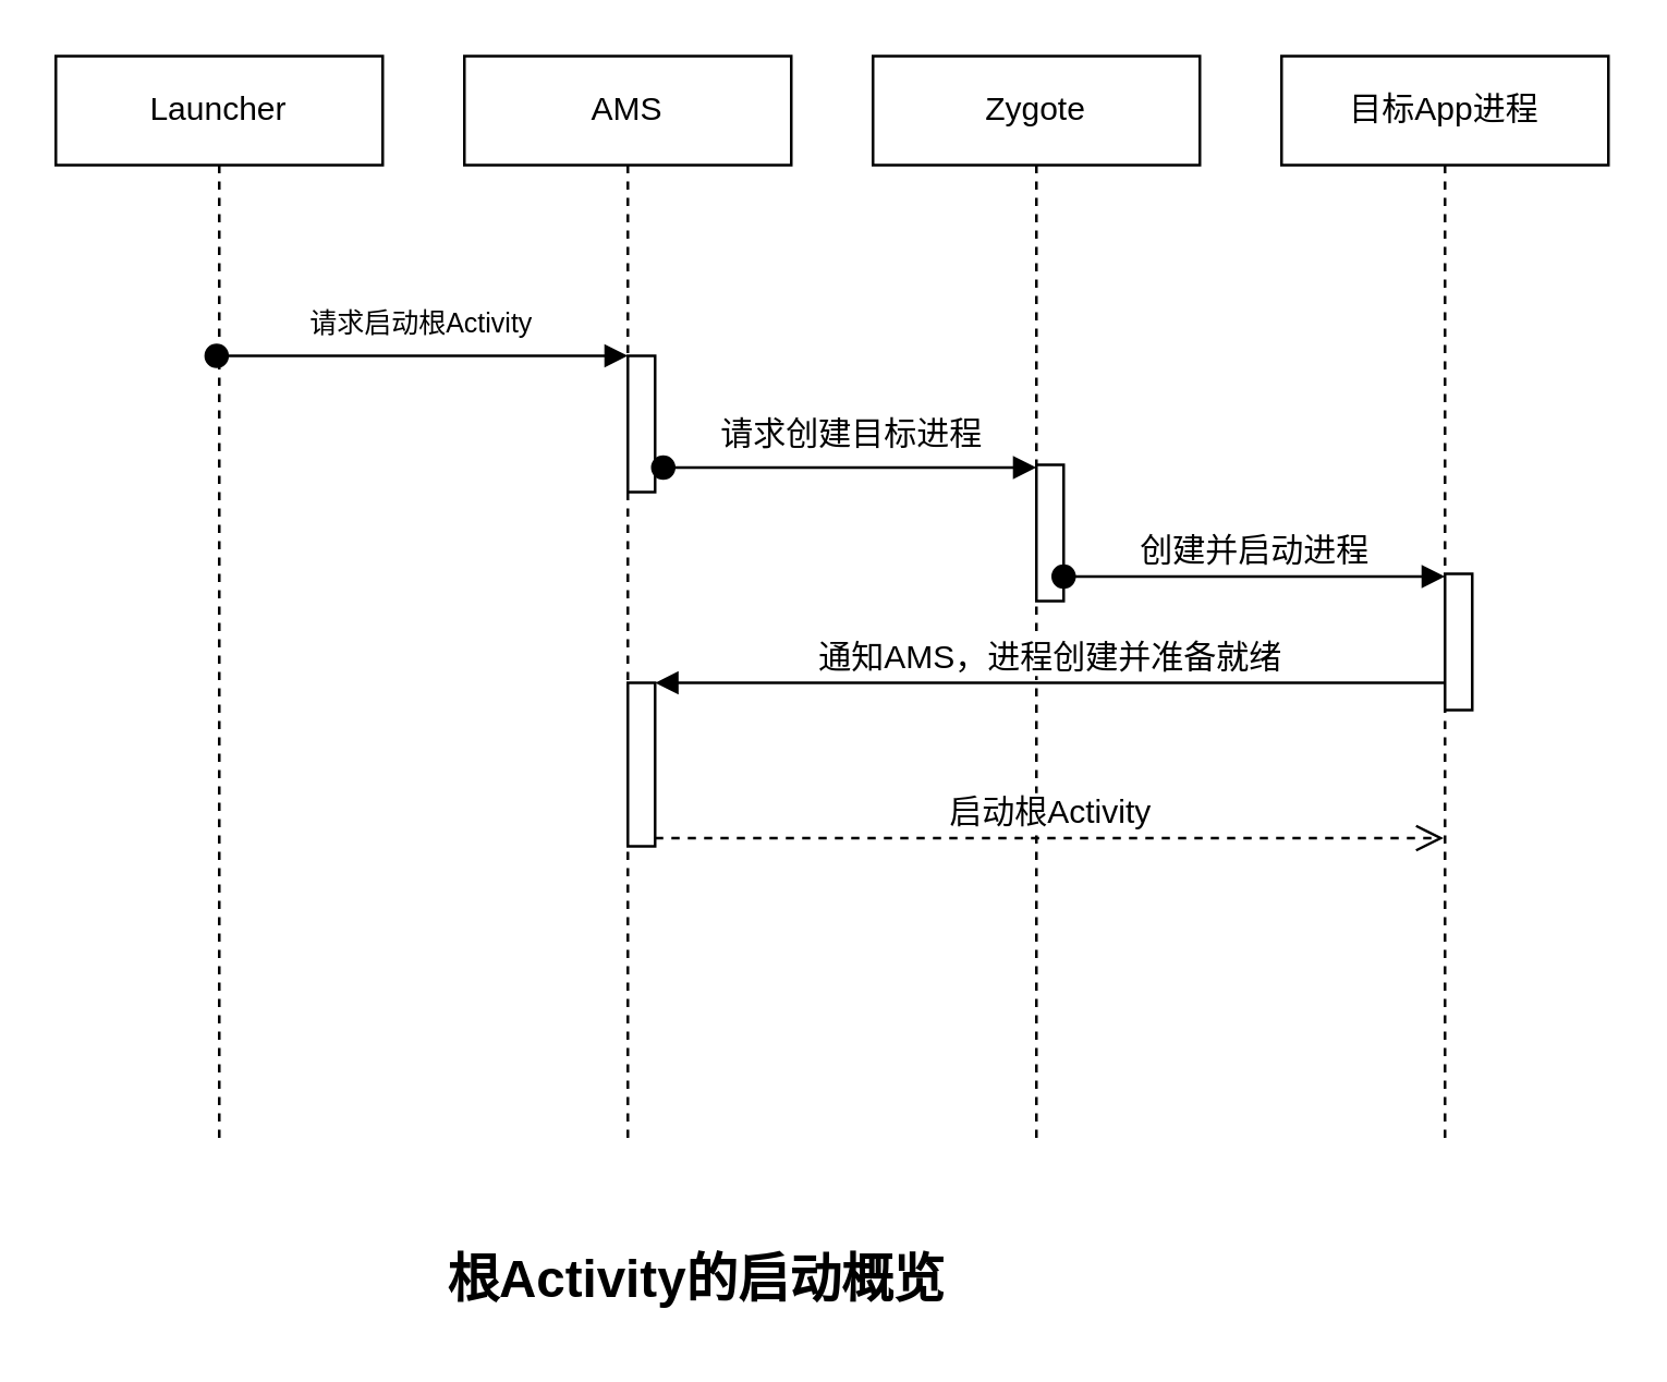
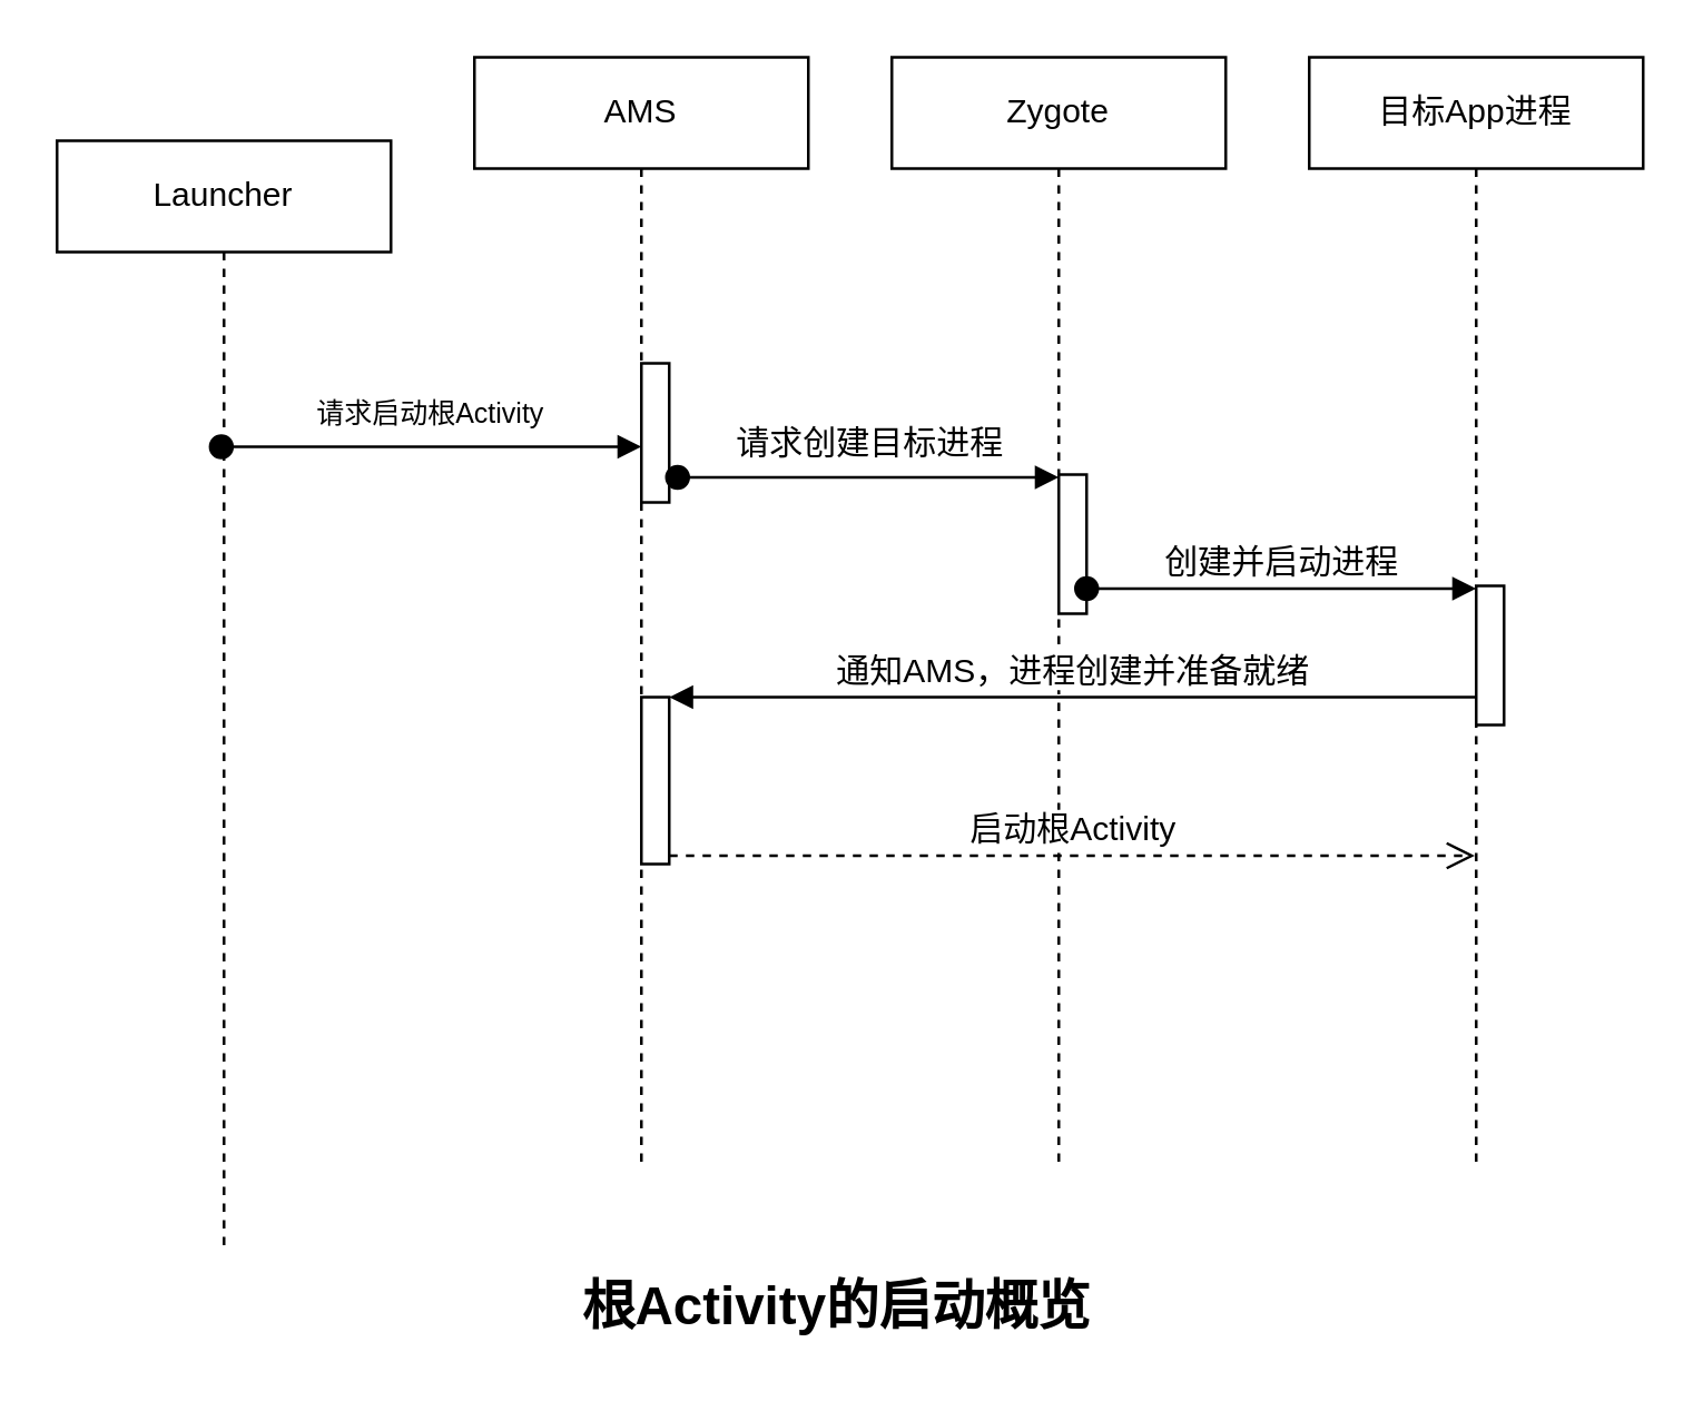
  <mxCell id="0" />
  <mxCell id="1" parent="0" />
  <mxCell id="2" value="AMS" style="shape=umlLifeline;perimeter=lifelinePerimeter;whiteSpace=wrap;html=1;container=1;collapsible=0;recursiveResize=0;outlineConnect=0;rounded=0;sketch=0;" vertex="1" parent="1"><mxGeometry x="170" y="20" width="120" height="400" as="geometry" /></mxCell>
  <mxCell id="3" value="" style="html=1;points=[];perimeter=orthogonalPerimeter;fontSize=19;" vertex="1" parent="2"><mxGeometry x="60" y="110" width="10" height="50" as="geometry" /></mxCell>
  <mxCell id="4" value="" style="html=1;points=[];perimeter=orthogonalPerimeter;fontSize=12;" vertex="1" parent="2"><mxGeometry x="60" y="230" width="10" height="60" as="geometry" /></mxCell>
- <mxCell id="5" value="根Activity的启动概览" style="text;html=1;align=center;verticalAlign=middle;resizable=0;points=[];autosize=1;fontSize=19;fontStyle=1" vertex="1" parent="1"><mxGeometry x="155" y="455" width="200" height="30" as="geometry" /></mxCell>
+ <mxCell id="5" value="根Activity的启动概览" style="text;html=1;align=center;verticalAlign=middle;resizable=0;points=[];autosize=1;fontSize=19;fontStyle=1" vertex="1" parent="1"><mxGeometry x="200" y="455" width="200" height="30" as="geometry" /></mxCell>
  <mxCell id="6" value="Zygote" style="shape=umlLifeline;perimeter=lifelinePerimeter;whiteSpace=wrap;html=1;container=1;collapsible=0;recursiveResize=0;outlineConnect=0;rounded=0;sketch=0;" vertex="1" parent="1"><mxGeometry x="320" y="20" width="120" height="400" as="geometry" /></mxCell>
  <mxCell id="7" value="" style="html=1;points=[];perimeter=orthogonalPerimeter;fontSize=19;" vertex="1" parent="6"><mxGeometry x="60" y="150" width="10" height="50" as="geometry" /></mxCell>
- <mxCell id="8" value="Launcher" style="shape=umlLifeline;perimeter=lifelinePerimeter;whiteSpace=wrap;html=1;container=1;collapsible=0;recursiveResize=0;outlineConnect=0;rounded=0;sketch=0;" vertex="1" parent="1"><mxGeometry x="20" y="20" width="120" height="400" as="geometry" /></mxCell>
+ <mxCell id="8" value="Launcher" style="shape=umlLifeline;perimeter=lifelinePerimeter;whiteSpace=wrap;html=1;container=1;collapsible=0;recursiveResize=0;outlineConnect=0;rounded=0;sketch=0;" vertex="1" parent="1"><mxGeometry x="20" y="50" width="120" height="400" as="geometry" /></mxCell>
  <mxCell id="9" value="目标App进程" style="shape=umlLifeline;perimeter=lifelinePerimeter;whiteSpace=wrap;html=1;container=1;collapsible=0;recursiveResize=0;outlineConnect=0;rounded=0;sketch=0;" vertex="1" parent="1"><mxGeometry x="470" y="20" width="120" height="400" as="geometry" /></mxCell>
  <mxCell id="10" value="" style="html=1;points=[];perimeter=orthogonalPerimeter;fontSize=19;" vertex="1" parent="9"><mxGeometry x="60" y="190" width="10" height="50" as="geometry" /></mxCell>
  <mxCell id="11" value="&lt;font size=&quot;1&quot;&gt;请求启动根Activity&lt;br&gt;&lt;/font&gt;" style="html=1;verticalAlign=bottom;startArrow=oval;endArrow=block;startSize=8;fontSize=19;exitX=0.492;exitY=0.275;exitDx=0;exitDy=0;exitPerimeter=0;" edge="1" target="3" parent="1" source="8"><mxGeometry relative="1" as="geometry"><mxPoint x="170" y="130" as="sourcePoint" /></mxGeometry></mxCell>
  <mxCell id="12" value="&lt;font style=&quot;font-size: 12px&quot;&gt;请求创建目标进程&lt;/font&gt;" style="html=1;verticalAlign=bottom;startArrow=oval;endArrow=block;startSize=8;fontSize=19;exitX=1.3;exitY=0.82;exitDx=0;exitDy=0;exitPerimeter=0;" edge="1" target="7" parent="1" source="3"><mxGeometry relative="1" as="geometry"><mxPoint x="320" y="170" as="sourcePoint" /></mxGeometry></mxCell>
  <mxCell id="13" value="创建并启动进程" style="html=1;verticalAlign=bottom;startArrow=oval;endArrow=block;startSize=8;fontSize=12;exitX=1;exitY=0.82;exitDx=0;exitDy=0;exitPerimeter=0;" edge="1" target="10" parent="1" source="7"><mxGeometry relative="1" as="geometry"><mxPoint x="470" y="210" as="sourcePoint" /></mxGeometry></mxCell>
  <mxCell id="14" value="通知AMS，进程创建并准备就绪&lt;br&gt;" style="html=1;verticalAlign=bottom;endArrow=block;entryX=1;entryY=0;fontSize=12;" edge="1" target="4" parent="1" source="9"><mxGeometry relative="1" as="geometry"><mxPoint x="300" y="250" as="sourcePoint" /></mxGeometry></mxCell>
  <mxCell id="15" value="启动根Activity" style="html=1;verticalAlign=bottom;endArrow=open;dashed=1;endSize=8;exitX=1;exitY=0.95;fontSize=12;" edge="1" source="4" parent="1" target="9"><mxGeometry relative="1" as="geometry"><mxPoint x="300" y="307" as="targetPoint" /></mxGeometry></mxCell>
